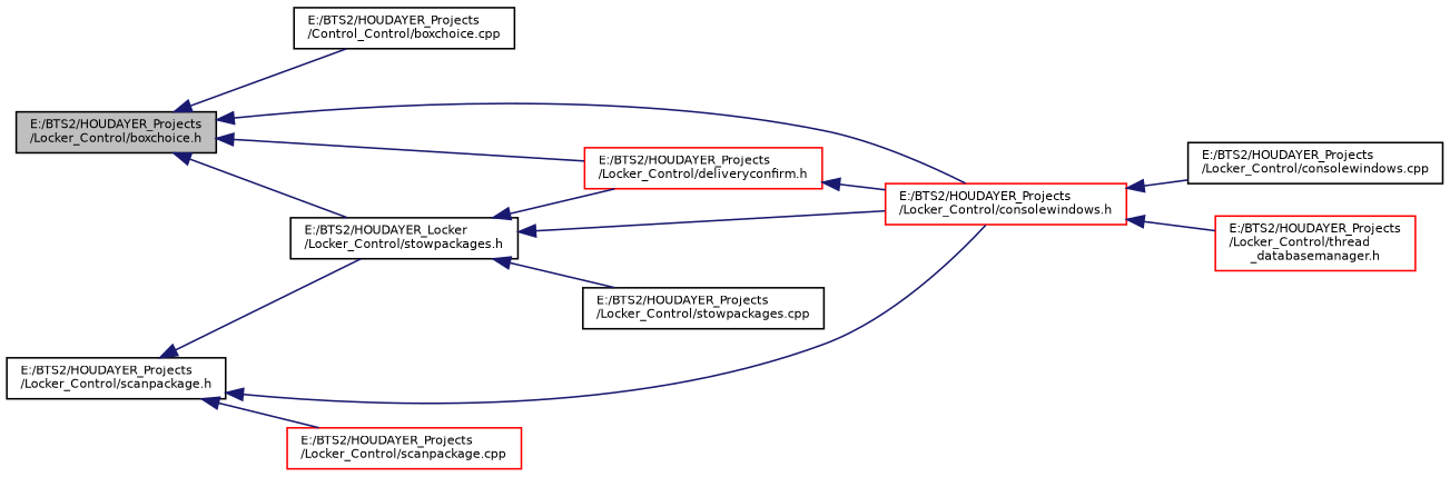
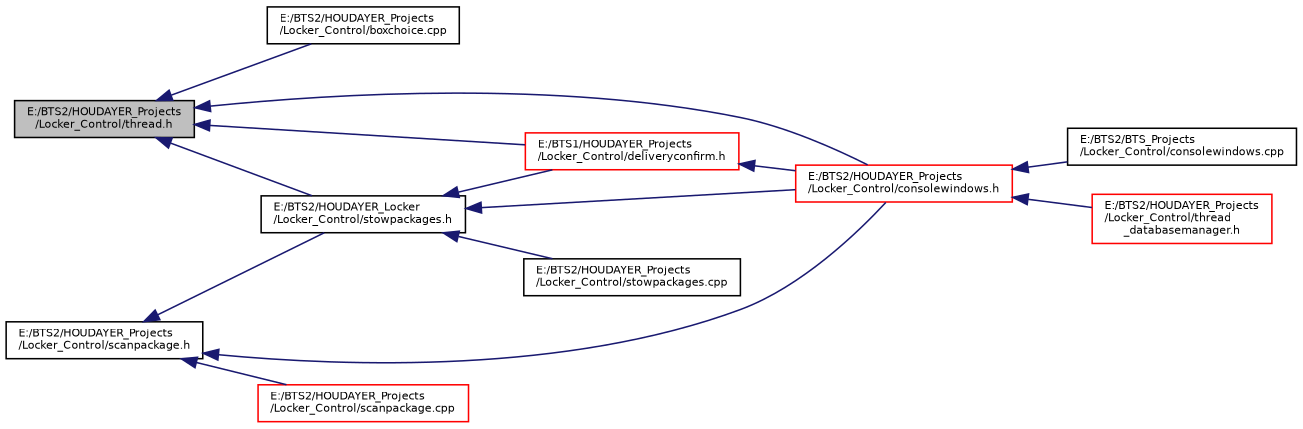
  digraph {
    rankdir=LR
    node [color=black fontname=Helvetica fontsize=7 shape=record]
    edge [color=midnightblue dir=back fontname=Helvetica fontsize=7 labelfontname=Helvetica labelfontsize=7 style=solid]
-   n1 [fillcolor=grey75 fontcolor=black height=0.2 label="E:/BTS2/HOUDAYER_Projects\l/Locker_Control/boxchoice.h" style=filled width=0.4]
-   n2 [height=0.2 label="E:/BTS2/HOUDAYER_Projects\l/Control_Control/boxchoice.cpp" width=0.4]
+   n1 [fillcolor=grey75 fontcolor=black height=0.2 label="E:/BTS2/HOUDAYER_Projects\l/Locker_Control/thread.h" style=filled width=0.4]
+   n2 [height=0.2 label="E:/BTS2/HOUDAYER_Projects\l/Locker_Control/boxchoice.cpp" width=0.4]
    n3 [height=0.2 label="E:/BTS2/HOUDAYER_Locker\l/Locker_Control/stowpackages.h" width=0.4]
    n4 [color=red height=0.2 label="E:/BTS2/HOUDAYER_Projects\l/Locker_Control/consolewindows.h" width=0.4]
-   n5 [color=red height=0.2 label="E:/BTS2/HOUDAYER_Projects\l/Locker_Control/deliveryconfirm.h" width=0.4]
+   n5 [color=red height=0.2 label="E:/BTS1/HOUDAYER_Projects\l/Locker_Control/deliveryconfirm.h" width=0.4]
    n6 [height=0.2 label="E:/BTS2/HOUDAYER_Projects\l/Locker_Control/scanpackage.h" width=0.4]
    n7 [color=red height=0.2 label="E:/BTS2/HOUDAYER_Projects\l/Locker_Control/scanpackage.cpp" width=0.4]
    n8 [height=0.2 label="E:/BTS2/HOUDAYER_Projects\l/Locker_Control/stowpackages.cpp" width=0.4]
-   n9 [height=0.2 label="E:/BTS2/HOUDAYER_Projects\l/Locker_Control/consolewindows.cpp" width=0.4]
+   n9 [height=0.2 label="E:/BTS2/BTS_Projects\l/Locker_Control/consolewindows.cpp" width=0.4]
    n10 [color=red height=0.2 label="E:/BTS2/HOUDAYER_Projects\l/Locker_Control/thread\l_databasemanager.h" width=0.4]
    n1 -> n2
    n1 -> n3
    n1 -> n4
    n1 -> n5
    n3 -> n4
    n3 -> n5
    n3 -> n8
    n4 -> n9
    n4 -> n10
    n5 -> n4
    n6 -> n3
    n6 -> n4
    n6 -> n7
  }
